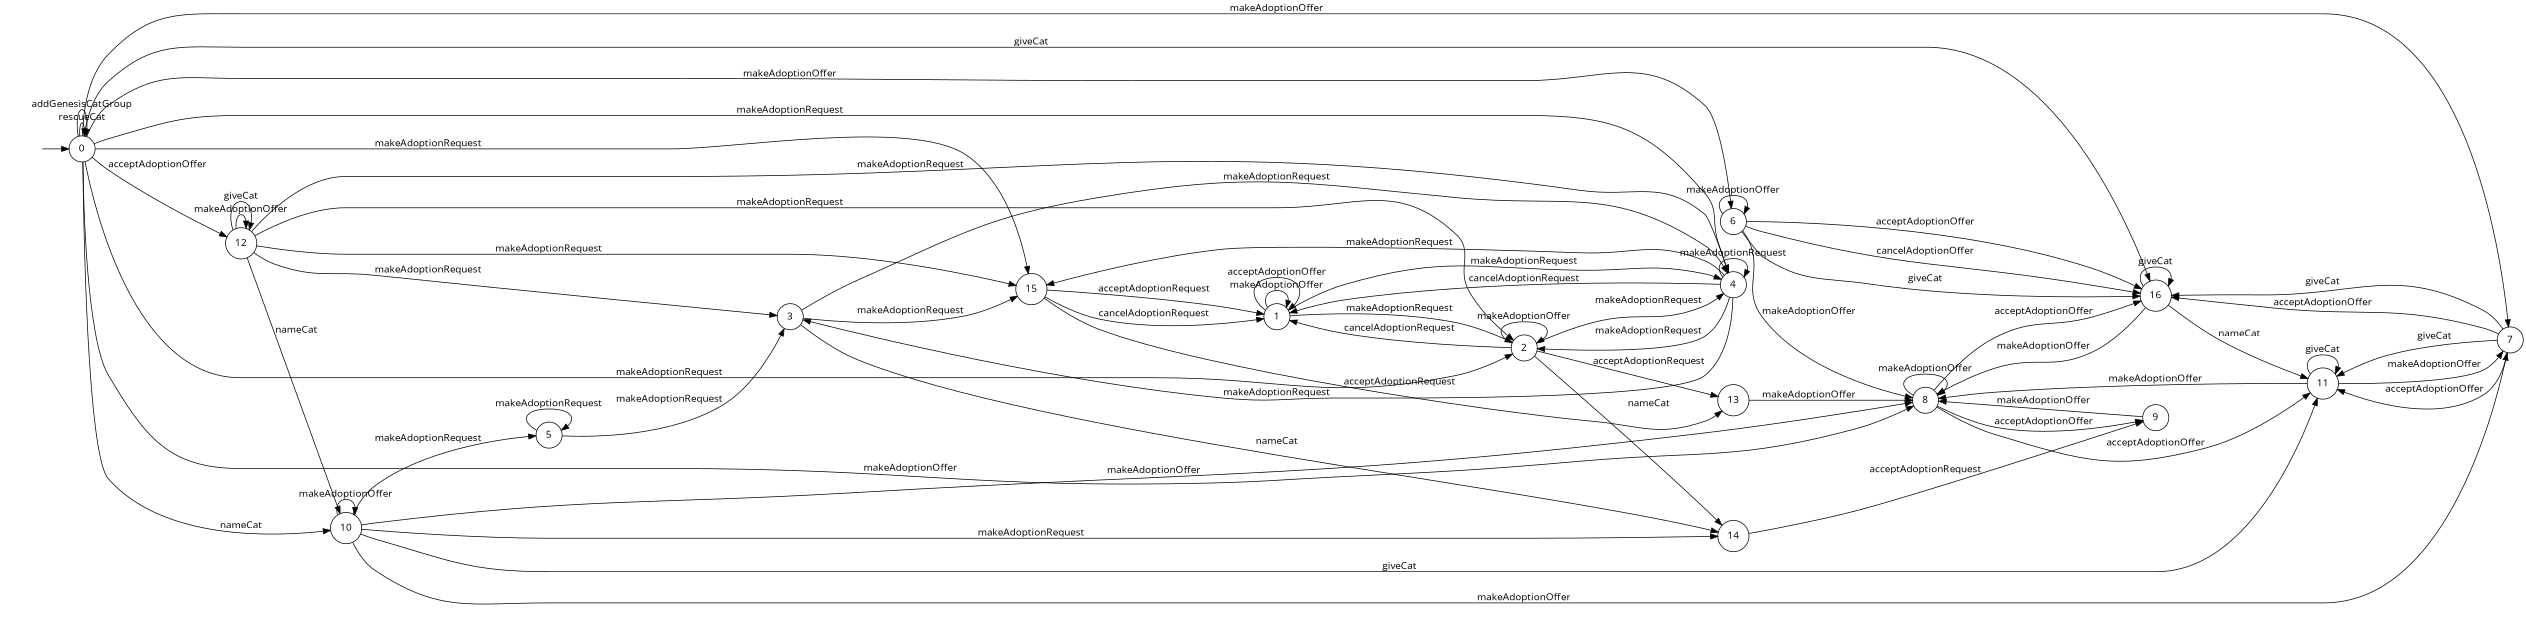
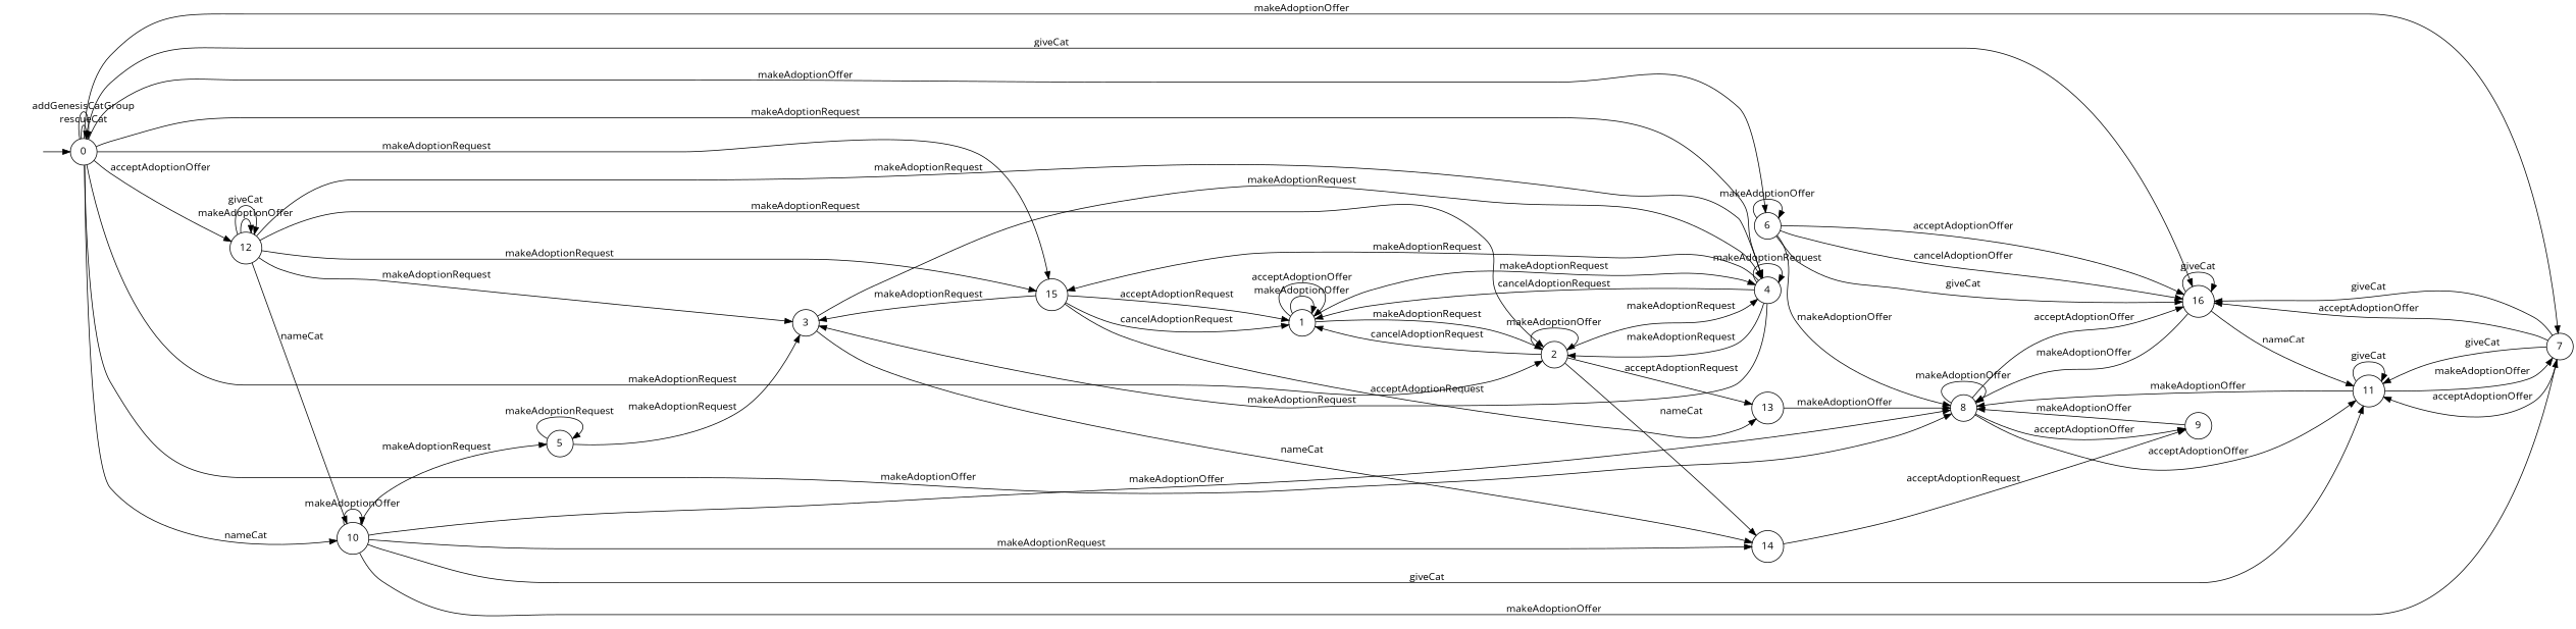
  digraph {
    fontname="Open Sans"
    rankdir=LR
    node [fontname="Open Sans" shape=circle]
    edge [fontname="Open Sans"]
    "" [shape=plaintext]
    n2 [label=0]
    n3 [label=10]
    n4 [label=8]
    n5 [label=7]
    n6 [label=16]
    n7 [label=2]
    n8 [label=15]
    n9 [label=12]
    n10 [label=6]
    n11 [label=4]
    n12 [label=11]
    n13 [label=5]
    n14 [label=14]
    n15 [label=9]
    n16 [label=1]
    n17 [label=13]
    n18 [label=3]
    "" -> n2
    n2 -> n2 [label=rescueCat]
    n2 -> n2 [label=addGenesisCatGroup]
    n2 -> n3 [label=nameCat]
    n2 -> n4 [label=makeAdoptionOffer]
    n2 -> n5 [label=makeAdoptionOffer]
    n2 -> n6 [label=giveCat]
    n2 -> n7 [label=makeAdoptionRequest]
    n2 -> n8 [label=makeAdoptionRequest]
    n2 -> n9 [label=acceptAdoptionOffer]
    n2 -> n10 [label=makeAdoptionOffer]
    n2 -> n11 [label=makeAdoptionRequest]
    n3 -> n3 [label=makeAdoptionOffer]
    n3 -> n4 [label=makeAdoptionOffer]
    n3 -> n5 [label=makeAdoptionOffer]
    n3 -> n12 [label=giveCat]
    n3 -> n13 [label=makeAdoptionRequest]
    n3 -> n14 [label=makeAdoptionRequest]
    n4 -> n4 [label=makeAdoptionOffer]
    n4 -> n6 [label=acceptAdoptionOffer]
    n4 -> n12 [label=acceptAdoptionOffer]
    n4 -> n15 [label=acceptAdoptionOffer]
    n5 -> n6 [label=acceptAdoptionOffer]
    n5 -> n6 [label=giveCat]
    n5 -> n12 [label=acceptAdoptionOffer]
    n5 -> n12 [label=giveCat]
    n6 -> n4 [label=makeAdoptionOffer]
    n6 -> n6 [label=giveCat]
    n6 -> n12 [label=nameCat]
    n7 -> n7 [label=makeAdoptionOffer]
    n7 -> n11 [label=makeAdoptionRequest]
    n7 -> n14 [label=nameCat]
    n7 -> n16 [label=cancelAdoptionRequest]
    n7 -> n17 [label=acceptAdoptionRequest]
    n8 -> n16 [label=acceptAdoptionRequest]
    n8 -> n16 [label=cancelAdoptionRequest]
    n8 -> n17 [label=acceptAdoptionRequest]
    n9 -> n3 [label=nameCat]
    n9 -> n7 [label=makeAdoptionRequest]
    n9 -> n8 [label=makeAdoptionRequest]
    n9 -> n9 [label=makeAdoptionOffer]
    n9 -> n9 [label=giveCat]
    n9 -> n11 [label=makeAdoptionRequest]
    n9 -> n18 [label=makeAdoptionRequest]
    n10 -> n4 [label=makeAdoptionOffer]
    n10 -> n6 [label=cancelAdoptionOffer]
    n10 -> n6 [label=acceptAdoptionOffer]
    n10 -> n6 [label=giveCat]
    n10 -> n10 [label=makeAdoptionOffer]
    n11 -> n7 [label=makeAdoptionRequest]
    n11 -> n8 [label=makeAdoptionRequest]
    n11 -> n11 [label=makeAdoptionRequest]
    n11 -> n16 [label=cancelAdoptionRequest]
    n11 -> n18 [label=makeAdoptionRequest]
    n12 -> n4 [label=makeAdoptionOffer]
    n12 -> n5 [label=makeAdoptionOffer]
    n12 -> n12 [label=giveCat]
    n13 -> n13 [label=makeAdoptionRequest]
    n13 -> n18 [label=makeAdoptionRequest]
    n14 -> n15 [label=acceptAdoptionRequest]
    n15 -> n4 [label=makeAdoptionOffer]
    n16 -> n7 [label=makeAdoptionRequest]
    n16 -> n11 [label=makeAdoptionRequest]
    n16 -> n16 [label=makeAdoptionOffer]
    n16 -> n16 [label=acceptAdoptionOffer]
    n17 -> n4 [label=makeAdoptionOffer]
-   n18 -> n8 [label=makeAdoptionRequest]
+   n8 -> n18 [label=makeAdoptionRequest]
    n18 -> n11 [label=makeAdoptionRequest]
    n18 -> n14 [label=nameCat]
  }
